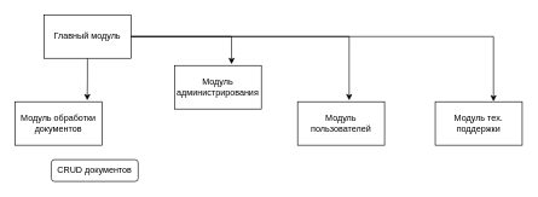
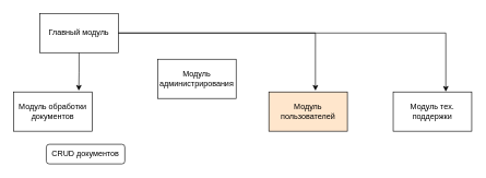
  <mxCell id="0" />
  <mxCell id="1" parent="0" />
  <mxCell id="2" value="Главный модуль" style="rounded=0;whiteSpace=wrap;html=1;" vertex="1" parent="1"><mxGeometry x="60" width="120" height="60" as="geometry" y="20" /></mxCell>
  <mxCell id="3" value="Модуль обработки документов" style="rounded=0;whiteSpace=wrap;html=1;" vertex="1" parent="1"><mxGeometry x="20" y="140" width="120" height="60" as="geometry" /></mxCell>
  <mxCell id="4" value="Модуль администрирования" style="rounded=0;whiteSpace=wrap;html=1;" vertex="1" parent="1"><mxGeometry x="240" y="90" width="120" height="60" as="geometry" /></mxCell>
- <mxCell id="5" value="Модуль пользователей" style="rounded=0;whiteSpace=wrap;html=1;" vertex="1" parent="1"><mxGeometry x="410" y="140" width="120" height="60" as="geometry" /></mxCell>
+ <mxCell id="5" value="Модуль пользователей" style="rounded=0;whiteSpace=wrap;html=1;fillColor=#ffe6cc;" vertex="1" parent="1"><mxGeometry x="410" y="140" width="120" height="60" as="geometry" /></mxCell>
  <mxCell id="6" value="Модуль тех. поддержки" style="rounded=0;whiteSpace=wrap;html=1;" vertex="1" parent="1"><mxGeometry x="600" y="140" width="120" height="60" as="geometry" /></mxCell>
  <mxCell id="7" style="edgeStyle=orthogonalEdgeStyle;rounded=0;orthogonalLoop=1;jettySize=auto;html=1;entryX=0.67;entryY=-0.007;entryDx=0;entryDy=0;entryPerimeter=0;" edge="1" parent="1" source="2" target="6"><mxGeometry relative="1" as="geometry" /></mxCell>
  <mxCell id="8" style="edgeStyle=orthogonalEdgeStyle;rounded=0;orthogonalLoop=1;jettySize=auto;html=1;entryX=0.593;entryY=-0.033;entryDx=0;entryDy=0;entryPerimeter=0;" edge="1" parent="1" source="2" target="5"><mxGeometry relative="1" as="geometry" /></mxCell>
- <mxCell id="9" style="edgeStyle=orthogonalEdgeStyle;rounded=0;orthogonalLoop=1;jettySize=auto;html=1;entryX=0.657;entryY=-0.033;entryDx=0;entryDy=0;entryPerimeter=0;" edge="1" parent="1" source="2" target="4"><mxGeometry relative="1" as="geometry" /></mxCell>
  <mxCell id="10" style="edgeStyle=orthogonalEdgeStyle;rounded=0;orthogonalLoop=1;jettySize=auto;html=1;entryX=0.83;entryY=-0.033;entryDx=0;entryDy=0;entryPerimeter=0;" edge="1" parent="1" source="2" target="3"><mxGeometry relative="1" as="geometry" /></mxCell>
  <mxCell id="11" value="CRUD документов" style="whiteSpace=wrap;html=1;rounded=1;" vertex="1" parent="1"><mxGeometry x="70" y="220" width="120" height="30" as="geometry" /></mxCell>
